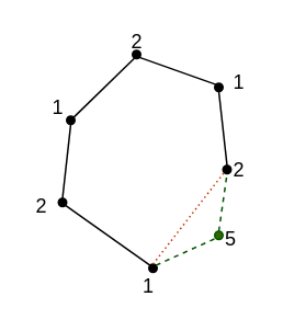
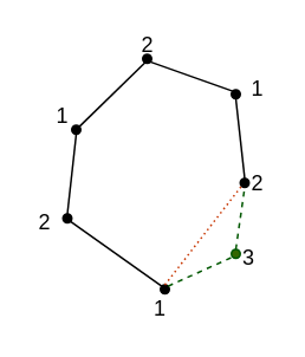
  <mxCell id="0" />
  <mxCell id="1" parent="0" />
  <mxCell id="2" value="" style="ellipse;whiteSpace=wrap;html=1;aspect=fixed;fillColor=#000000;" vertex="1" parent="1"><mxGeometry x="40" y="70" width="5" height="5" as="geometry" /></mxCell>
  <mxCell id="3" value="" style="ellipse;whiteSpace=wrap;html=1;aspect=fixed;fillColor=#000000;" vertex="1" parent="1"><mxGeometry x="80" y="30" width="5" height="5" as="geometry" /></mxCell>
  <mxCell id="4" value="" style="ellipse;whiteSpace=wrap;html=1;aspect=fixed;fillColor=#000000;" vertex="1" parent="1"><mxGeometry x="130" y="50" width="5" height="5" as="geometry" /></mxCell>
  <mxCell id="5" value="" style="ellipse;whiteSpace=wrap;html=1;aspect=fixed;fillColor=#000000;" vertex="1" parent="1"><mxGeometry x="35" y="120" width="5" height="5" as="geometry" /></mxCell>
  <mxCell id="6" value="" style="ellipse;whiteSpace=wrap;html=1;aspect=fixed;fillColor=#000000;" vertex="1" parent="1"><mxGeometry x="135" y="100" width="5" height="5" as="geometry" /></mxCell>
  <mxCell id="7" value="" style="ellipse;whiteSpace=wrap;html=1;aspect=fixed;fillColor=#000000;" vertex="1" parent="1"><mxGeometry x="90" y="160" width="5" height="5" as="geometry" /></mxCell>
  <mxCell id="8" value="" style="endArrow=none;html=1;rounded=0;exitX=1;exitY=0;exitDx=0;exitDy=0;" edge="1" parent="1" source="2"><mxGeometry width="50" height="50" relative="1" as="geometry"><mxPoint x="43" y="73" as="sourcePoint" /><mxPoint x="83" y="33" as="targetPoint" /></mxGeometry></mxCell>
  <mxCell id="9" value="" style="endArrow=none;html=1;rounded=0;entryX=1;entryY=1;entryDx=0;entryDy=0;exitX=0;exitY=0;exitDx=0;exitDy=0;" edge="1" parent="1" source="4" target="3"><mxGeometry width="50" height="50" relative="1" as="geometry"><mxPoint x="50" y="90" as="sourcePoint" /><mxPoint x="100" y="40" as="targetPoint" /></mxGeometry></mxCell>
  <mxCell id="10" value="" style="ellipse;whiteSpace=wrap;html=1;aspect=fixed;fillColor=#336600;fontColor=#ffffff;strokeColor=#005700;" vertex="1" parent="1"><mxGeometry x="130" y="140" width="5" height="5" as="geometry" /></mxCell>
  <mxCell id="11" value="" style="endArrow=none;html=1;rounded=0;exitX=0.5;exitY=0;exitDx=0;exitDy=0;entryX=0.5;entryY=1;entryDx=0;entryDy=0;" edge="1" parent="1" source="5" target="2"><mxGeometry width="50" height="50" relative="1" as="geometry"><mxPoint x="54.268" y="80.732" as="sourcePoint" /><mxPoint x="93" y="43" as="targetPoint" /></mxGeometry></mxCell>
  <mxCell id="12" value="" style="endArrow=none;html=1;rounded=0;exitX=0.5;exitY=0;exitDx=0;exitDy=0;entryX=0.5;entryY=1;entryDx=0;entryDy=0;" edge="1" parent="1" source="6" target="4"><mxGeometry width="50" height="50" relative="1" as="geometry"><mxPoint x="64.268" y="90.732" as="sourcePoint" /><mxPoint x="103" y="53" as="targetPoint" /></mxGeometry></mxCell>
  <mxCell id="13" value="" style="endArrow=none;html=1;rounded=0;exitX=1;exitY=1;exitDx=0;exitDy=0;entryX=0;entryY=0;entryDx=0;entryDy=0;" edge="1" parent="1" source="5" target="7"><mxGeometry width="50" height="50" relative="1" as="geometry"><mxPoint x="74.268" y="100.732" as="sourcePoint" /><mxPoint x="113" y="63" as="targetPoint" /></mxGeometry></mxCell>
  <mxCell id="14" value="" style="endArrow=none;html=1;rounded=0;exitX=0.5;exitY=0;exitDx=0;exitDy=0;entryX=0.5;entryY=1;entryDx=0;entryDy=0;dashed=1;fillColor=#008a00;strokeColor=#005700;" edge="1" parent="1" source="10" target="6"><mxGeometry width="50" height="50" relative="1" as="geometry"><mxPoint x="49.268" y="134.268" as="sourcePoint" /><mxPoint x="100.732" y="170.732" as="targetPoint" /></mxGeometry></mxCell>
  <mxCell id="15" value="" style="endArrow=none;html=1;rounded=0;exitX=1;exitY=0;exitDx=0;exitDy=0;entryX=0;entryY=1;entryDx=0;entryDy=0;dashed=1;fillColor=#008a00;strokeColor=#005700;" edge="1" parent="1" source="7" target="10"><mxGeometry width="50" height="50" relative="1" as="geometry"><mxPoint x="59.268" y="144.268" as="sourcePoint" /><mxPoint x="110.732" y="180.732" as="targetPoint" /></mxGeometry></mxCell>
  <mxCell id="16" value="1" style="text;html=1;strokeColor=none;fillColor=none;align=center;verticalAlign=middle;whiteSpace=wrap;rounded=0;" vertex="1" parent="1"><mxGeometry x="30" y="60" width="10" height="10" as="geometry" /></mxCell>
  <mxCell id="17" value="2" style="text;html=1;strokeColor=none;fillColor=none;align=center;verticalAlign=middle;whiteSpace=wrap;rounded=0;" vertex="1" parent="1"><mxGeometry x="77.5" y="20" width="10" height="10" as="geometry" /></mxCell>
  <mxCell id="18" value="1" style="text;html=1;strokeColor=none;fillColor=none;align=center;verticalAlign=middle;whiteSpace=wrap;rounded=0;" vertex="1" parent="1"><mxGeometry x="85" y="169" width="10" height="10" as="geometry" /></mxCell>
  <mxCell id="19" value="1" style="text;html=1;strokeColor=none;fillColor=none;align=center;verticalAlign=middle;whiteSpace=wrap;rounded=0;" vertex="1" parent="1"><mxGeometry x="140" y="45" width="10" height="10" as="geometry" /></mxCell>
  <mxCell id="20" value="2" style="text;html=1;strokeColor=none;fillColor=none;align=center;verticalAlign=middle;whiteSpace=wrap;rounded=0;" vertex="1" parent="1"><mxGeometry x="20" y="120" width="10" height="10" as="geometry" /></mxCell>
  <mxCell id="21" value="2" style="text;html=1;strokeColor=none;fillColor=none;align=center;verticalAlign=middle;whiteSpace=wrap;rounded=0;" vertex="1" parent="1"><mxGeometry x="140" y="97.5" width="10" height="10" as="geometry" /></mxCell>
  <mxCell id="22" value="" style="endArrow=none;html=1;rounded=0;exitX=0.5;exitY=0;exitDx=0;exitDy=0;entryX=0;entryY=1;entryDx=0;entryDy=0;dashed=1;dashPattern=1 2;fillColor=#fa6800;strokeColor=#C73500;" edge="1" parent="1" source="7" target="6"><mxGeometry width="50" height="50" relative="1" as="geometry"><mxPoint x="50" y="120" as="sourcePoint" /><mxPoint x="100" y="70" as="targetPoint" /></mxGeometry></mxCell>
- <mxCell id="23" value="5" style="text;html=1;strokeColor=none;fillColor=none;align=center;verticalAlign=middle;whiteSpace=wrap;rounded=0;" vertex="1" parent="1"><mxGeometry x="135" y="140" width="10" height="10" as="geometry" /></mxCell>
+ <mxCell id="23" value="3" style="text;html=1;strokeColor=none;fillColor=none;align=center;verticalAlign=middle;whiteSpace=wrap;rounded=0;" vertex="1" parent="1"><mxGeometry x="135" y="140" width="10" height="10" as="geometry" /></mxCell>
